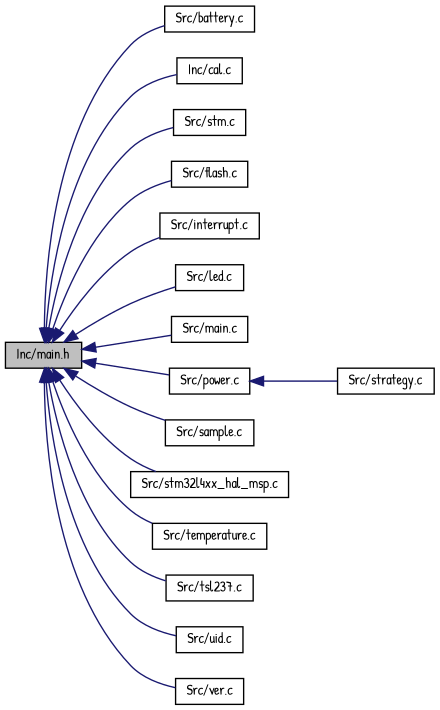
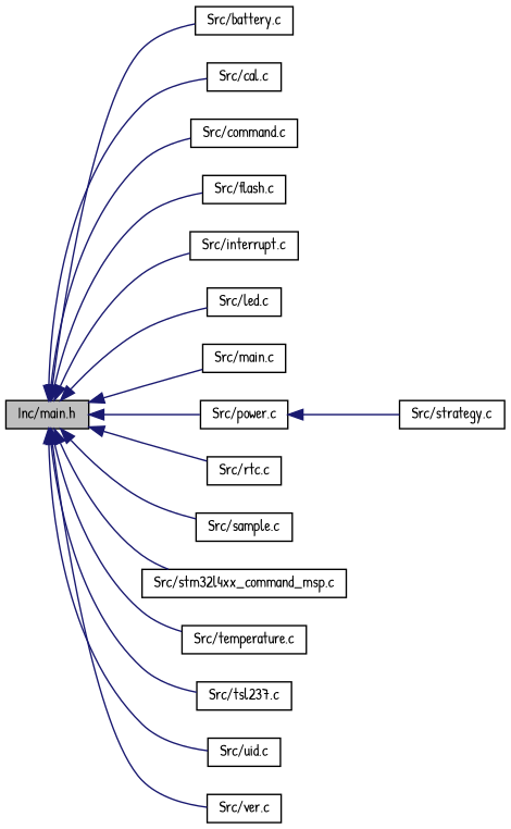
  digraph {
    fontname="Patrick Hand"
    rankdir=LR
    node [color=black fillcolor=white fontname="Patrick Hand" fontsize=10 shape=record style=filled]
    edge [color=midnightblue dir=back fontname="Patrick Hand" fontsize=10 labelfontname=Helvetica labelfontsize=10 style=solid]
    n1 [fillcolor=grey75 fontcolor=black height=0.2 label="Inc/main.h" width=0.4]
    n2 [height=0.2 label="Src/battery.c" width=0.4]
-   n3 [height=0.2 label="Inc/cal.c" width=0.4]
-   n4 [height=0.2 label="Src/stm.c" width=0.4]
+   n3 [height=0.2 label="Src/cal.c" width=0.4]
+   n4 [height=0.2 label="Src/command.c" width=0.4]
    n5 [height=0.2 label="Src/flash.c" width=0.4]
    n6 [height=0.2 label="Src/interrupt.c" width=0.4]
    n7 [height=0.2 label="Src/led.c" width=0.4]
    n8 [height=0.2 label="Src/main.c" width=0.4]
    n9 [height=0.2 label="Src/power.c" width=0.4]
+   n10 [height=0.2 label="Src/rtc.c" width=0.4]
    n11 [height=0.2 label="Src/sample.c" width=0.4]
-   n12 [height=0.2 label="Src/stm32l4xx_hal_msp.c" width=0.4]
+   n12 [height=0.2 label="Src/stm32l4xx_command_msp.c" width=0.4]
    n13 [height=0.2 label="Src/temperature.c" width=0.4]
    n14 [height=0.2 label="Src/tsl237.c" width=0.4]
    n15 [height=0.2 label="Src/uid.c" width=0.4]
    n16 [height=0.2 label="Src/ver.c" width=0.4]
    n17 [height=0.2 label="Src/strategy.c" width=0.4]
    n1 -> n2
    n1 -> n3
    n1 -> n4
    n1 -> n5
    n1 -> n6
    n1 -> n7
    n1 -> n8
    n1 -> n9
+   n1 -> n10
    n1 -> n11
    n1 -> n12
    n1 -> n13
    n1 -> n14
    n1 -> n15
    n1 -> n16
    n9 -> n17
  }
